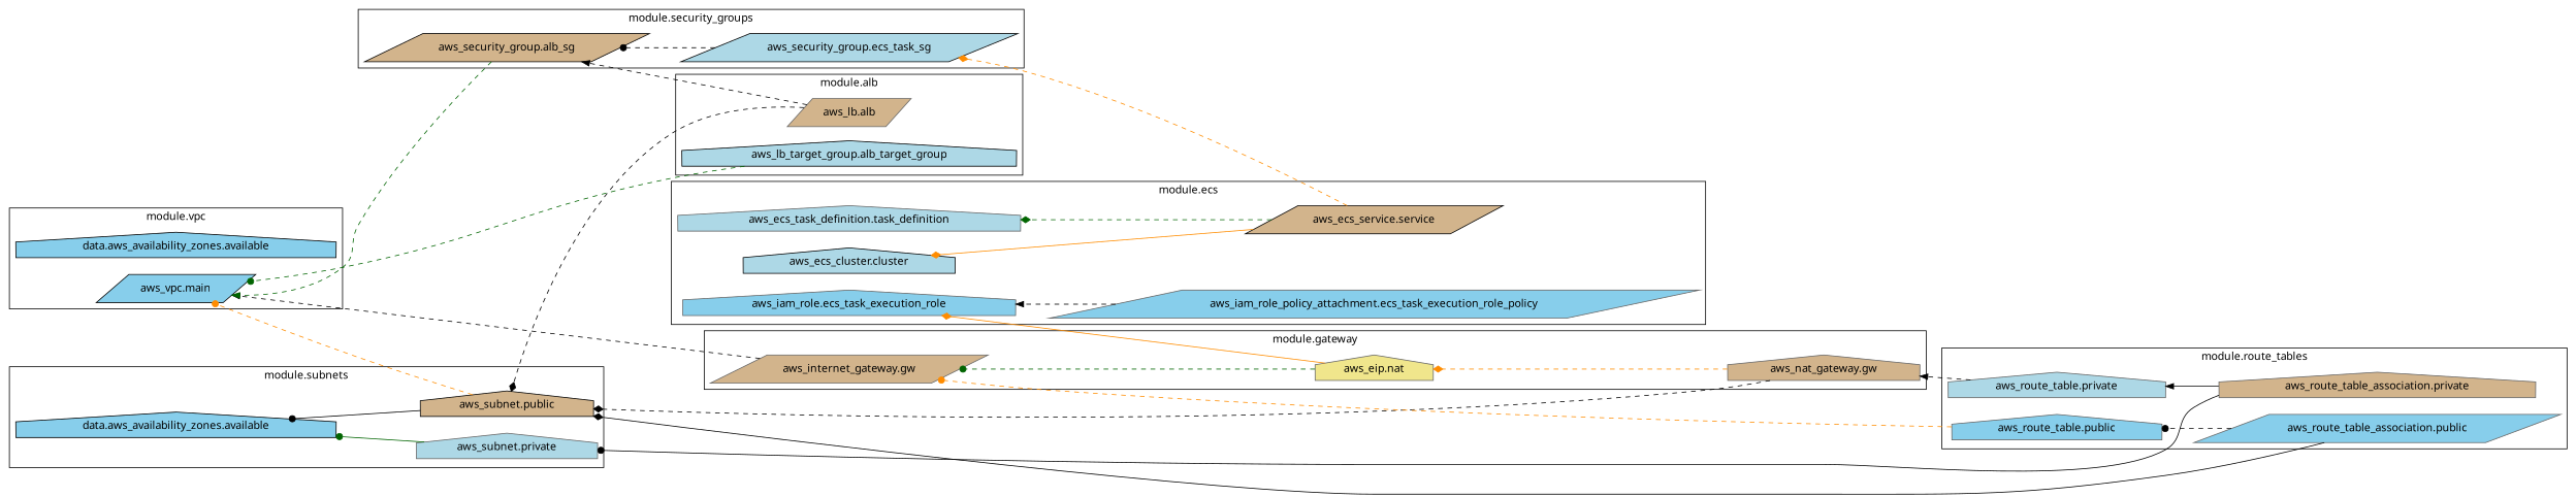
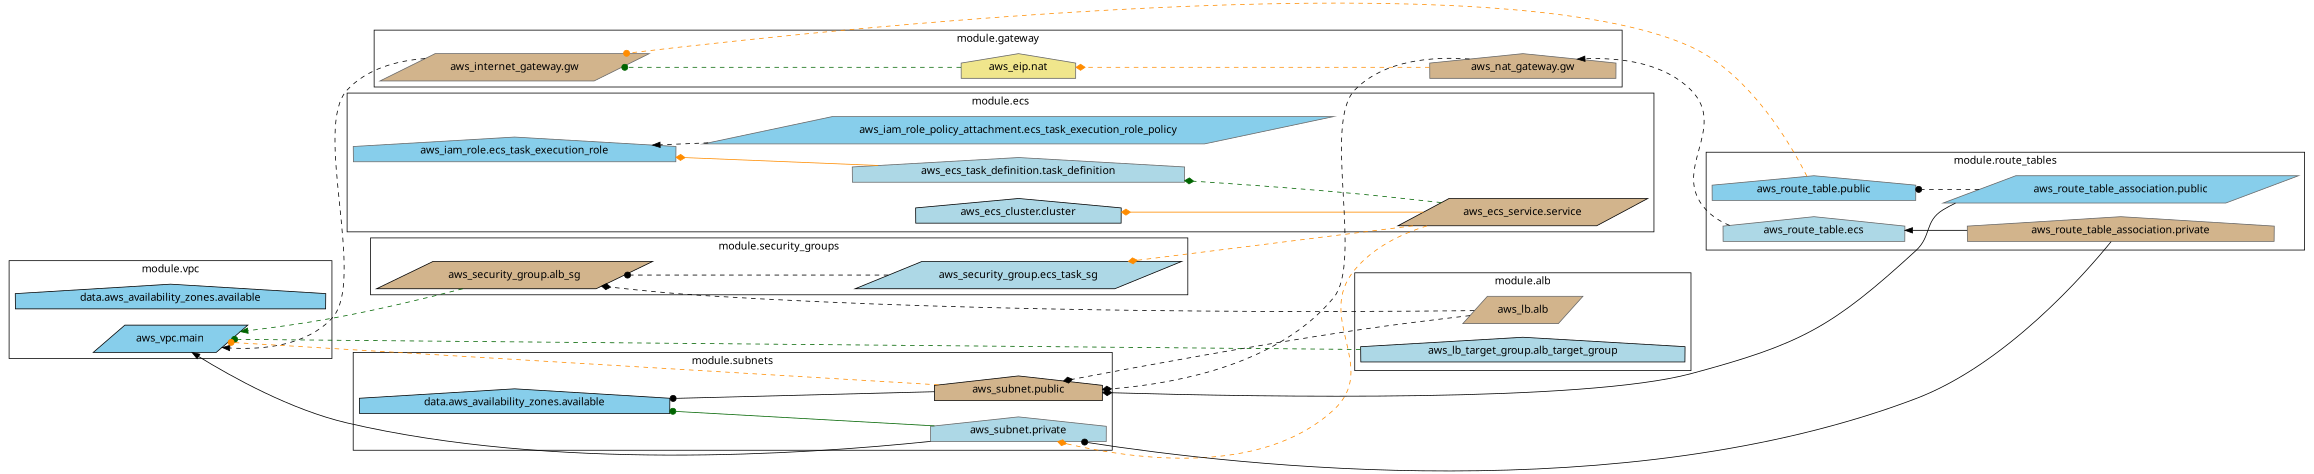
  digraph {
    rankdir=RL
    node [color=gray40 fillcolor=tan fontname="sans-serif" shape=house style=filled]
    edge [arrowhead=diamond color=black style=dashed]
    n1 [label="aws_lb.alb" shape=parallelogram]
    n2 [color=black fillcolor=lightblue label="aws_lb_target_group.alb_target_group"]
    n3 [color=black fillcolor=lightblue label="aws_ecs_cluster.cluster"]
    n4 [color=black label="aws_ecs_service.service" shape=parallelogram]
    n5 [fillcolor=lightblue label="aws_ecs_task_definition.task_definition"]
    n6 [fillcolor=skyblue label="aws_iam_role.ecs_task_execution_role"]
    n7 [fillcolor=skyblue label="aws_iam_role_policy_attachment.ecs_task_execution_role_policy" shape=parallelogram]
    n8 [fillcolor=khaki label="aws_eip.nat"]
    n9 [label="aws_internet_gateway.gw" shape=parallelogram]
    n10 [label="aws_nat_gateway.gw"]
-   n11 [fillcolor=lightblue label="aws_route_table.private"]
+   n11 [fillcolor=lightblue label="aws_route_table.ecs"]
    n12 [fillcolor=skyblue label="aws_route_table.public"]
    n13 [label="aws_route_table_association.private"]
    n14 [fillcolor=skyblue label="aws_route_table_association.public" shape=parallelogram]
    n15 [color=black label="aws_security_group.alb_sg" shape=parallelogram]
    n16 [color=black fillcolor=lightblue label="aws_security_group.ecs_task_sg" shape=parallelogram]
    n17 [color=black fillcolor=skyblue label="data.aws_availability_zones.available"]
    n18 [fillcolor=lightblue label="aws_subnet.private"]
    n19 [color=black label="aws_subnet.public"]
    n20 [color=black fillcolor=skyblue label="data.aws_availability_zones.available"]
    n21 [color=black fillcolor=skyblue label="aws_vpc.main" shape=parallelogram]
    subgraph cluster_1 {
      fontname="sans-serif"
      label="module.alb"
      n1
      n2
    }
    subgraph cluster_2 {
      fontname="sans-serif"
      label="module.ecs"
      n3
      n4
      n5
      n6
      n7
    }
    subgraph cluster_3 {
      fontname="sans-serif"
      label="module.gateway"
      n8
      n9
      n10
    }
    subgraph cluster_4 {
      fontname="sans-serif"
      label="module.route_tables"
      n11
      n12
      n13
      n14
    }
    subgraph cluster_5 {
      fontname="sans-serif"
      label="module.security_groups"
      n15
      n16
    }
    subgraph cluster_6 {
      fontname="sans-serif"
      label="module.subnets"
      n17
      n18
      n19
    }
    subgraph cluster_7 {
      fontname="sans-serif"
      label="module.vpc"
      n20
      n21
    }
-   n1 -> n15 [arrowhead=normal]
+   n1 -> n15
    n1 -> n19
    n2 -> n21 [arrowhead=dot color=darkgreen]
    n4 -> n3 [color=darkorange style=solid]
    n4 -> n5 [color=darkgreen]
    n4 -> n16 [color=darkorange]
-   n8 -> n6 [color=darkorange style=solid]
+   n4 -> n18 [color=darkorange]
+   n5 -> n6 [color=darkorange style=solid]
    n7 -> n6 [arrowhead=normal]
    n8 -> n9 [arrowhead=dot color=darkgreen]
    n9 -> n21 [arrowhead=normal]
    n10 -> n8 [color=darkorange]
    n10 -> n19
    n11 -> n10 [arrowhead=normal]
    n12 -> n9 [arrowhead=dot color=darkorange]
    n13 -> n11 [arrowhead=normal style=solid]
    n13 -> n18 [arrowhead=dot style=solid]
    n14 -> n12 [arrowhead=dot]
    n14 -> n19 [style=solid]
    n15 -> n21 [arrowhead=normal color=darkgreen]
    n16 -> n15 [arrowhead=dot]
    n18 -> n17 [arrowhead=dot color=darkgreen style=solid]
+   n18 -> n21 [arrowhead=normal style=solid]
    n19 -> n17 [arrowhead=dot style=solid]
    n19 -> n21 [arrowhead=dot color=darkorange]
  }
